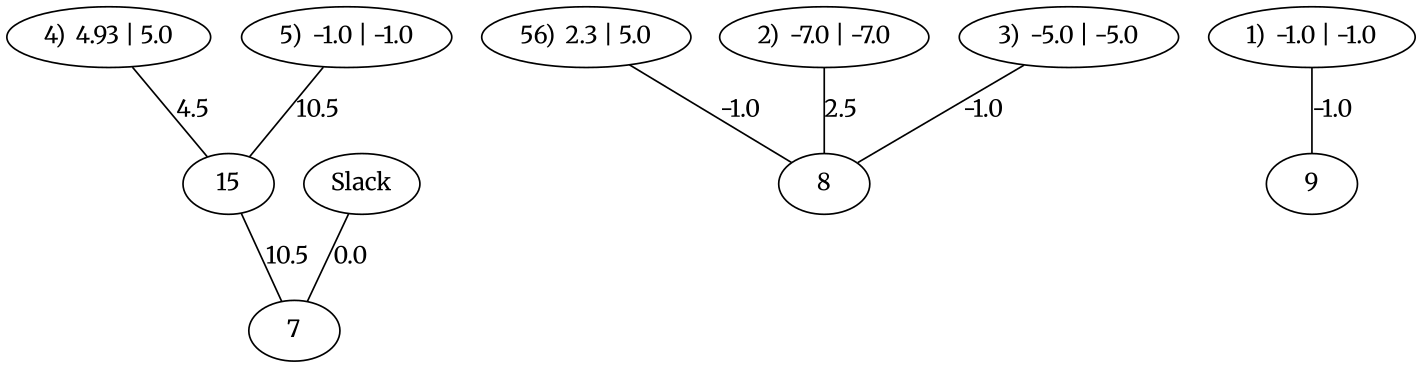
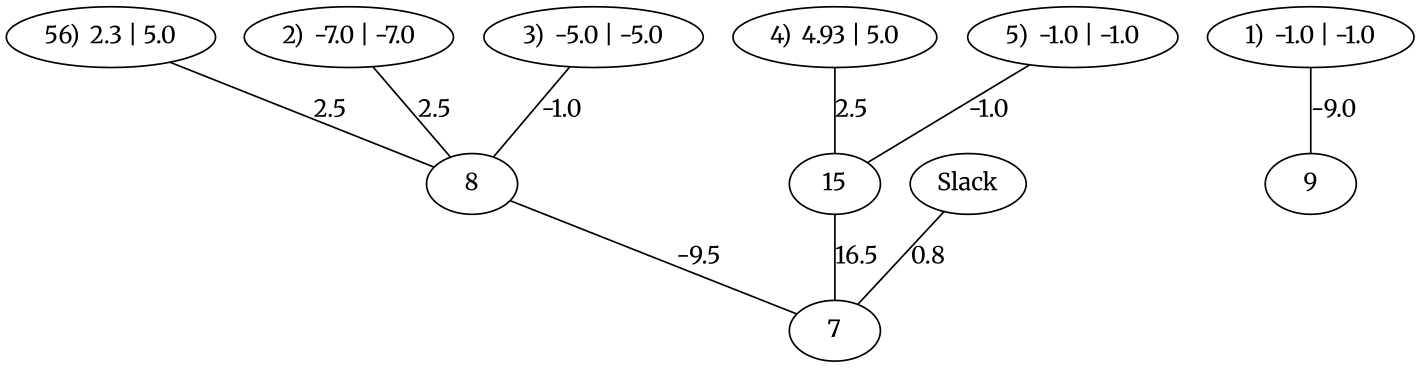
  strict graph {
    fontname=Merriweather
    node [fontname=Merriweather]
    edge [fontname=Merriweather]
    n1 [label=7]
    n2 [label=8]
    n3 [label="56)  2.3 | 5.0"]
    n4 [label="2)  -7.0 | -7.0"]
    n5 [label="3)  -5.0 | -5.0"]
    n6 [label=9]
    n7 [label="1)  -1.0 | -1.0"]
    n8 [label=15]
    n9 [label="4)  4.93 | 5.0"]
    n10 [label="5)  -1.0 | -1.0"]
    n11 [label=Slack]
-   n3 -- n2 [label=-1.0]
+   n2 -- n1 [label=-9.5]
+   n3 -- n2 [label=2.5]
    n4 -- n2 [label=2.5]
    n5 -- n2 [label=-1.0]
-   n7 -- n6 [label=-1.0]
-   n8 -- n1 [label=10.5]
-   n9 -- n8 [label=4.5]
-   n10 -- n8 [label=10.5]
-   n11 -- n1 [label=0.0]
+   n7 -- n6 [label=-9.0]
+   n8 -- n1 [label=16.5]
+   n9 -- n8 [label=2.5]
+   n10 -- n8 [label=-1.0]
+   n11 -- n1 [label=0.8]
  }
